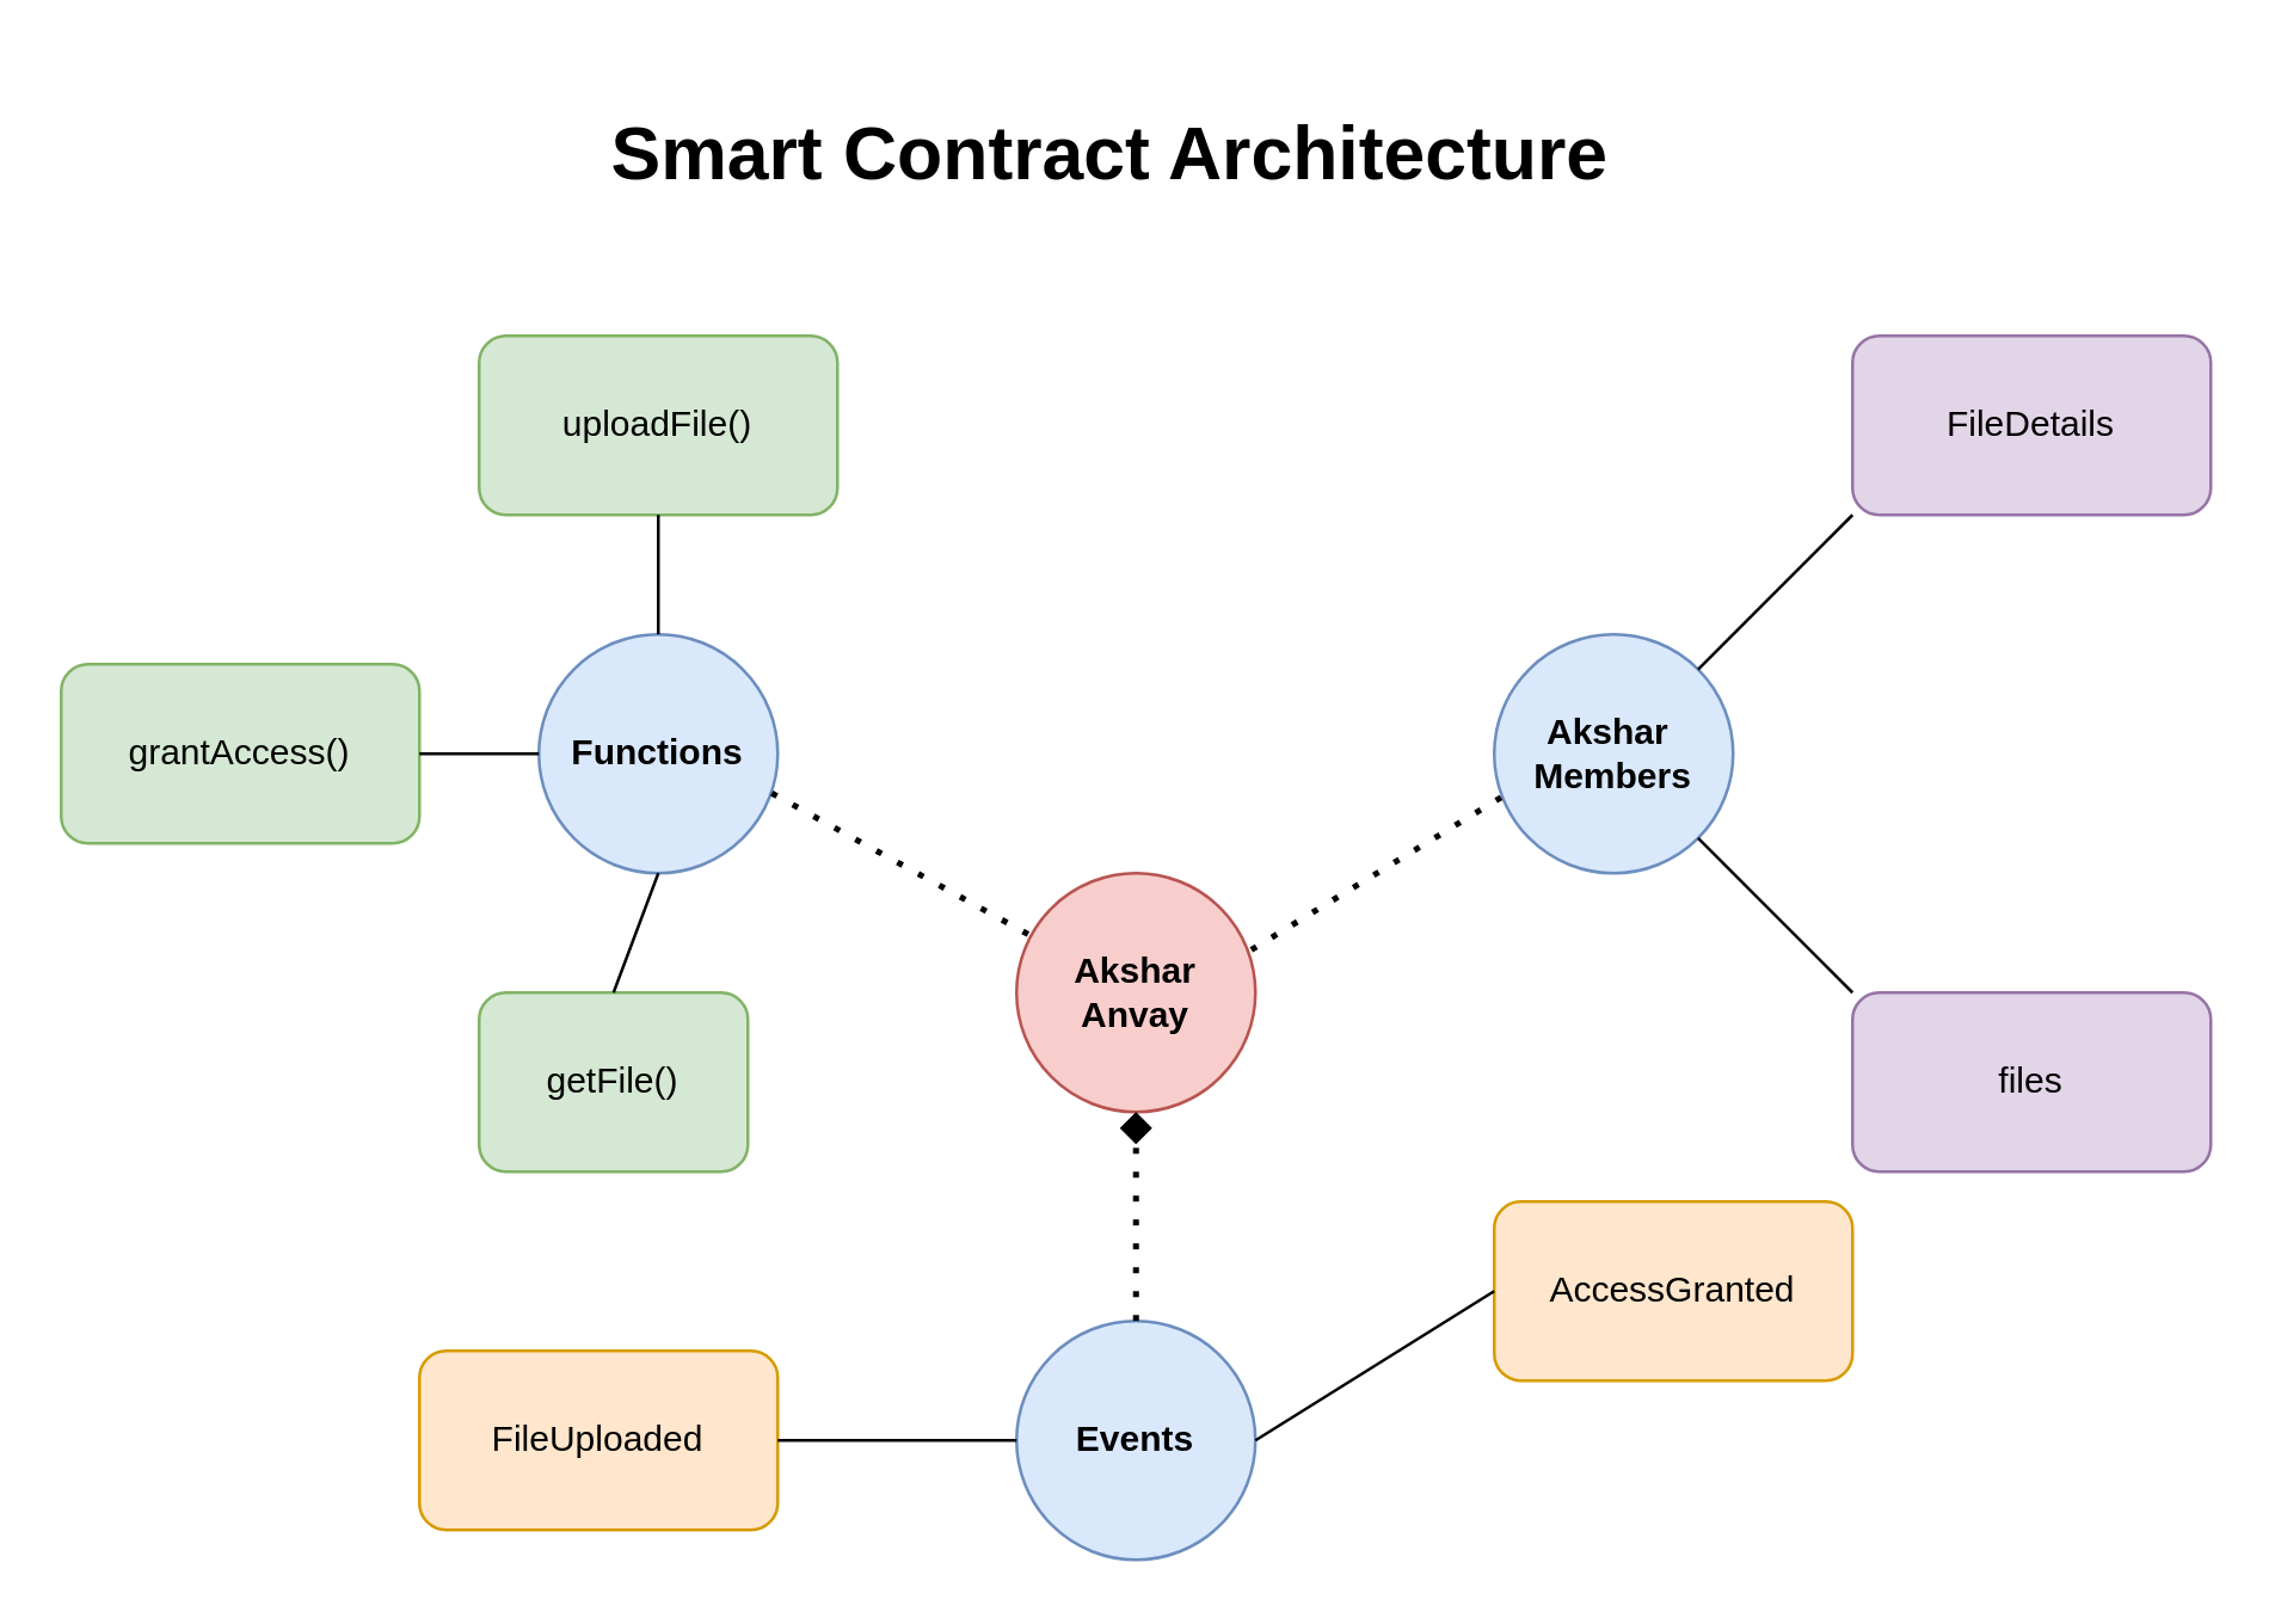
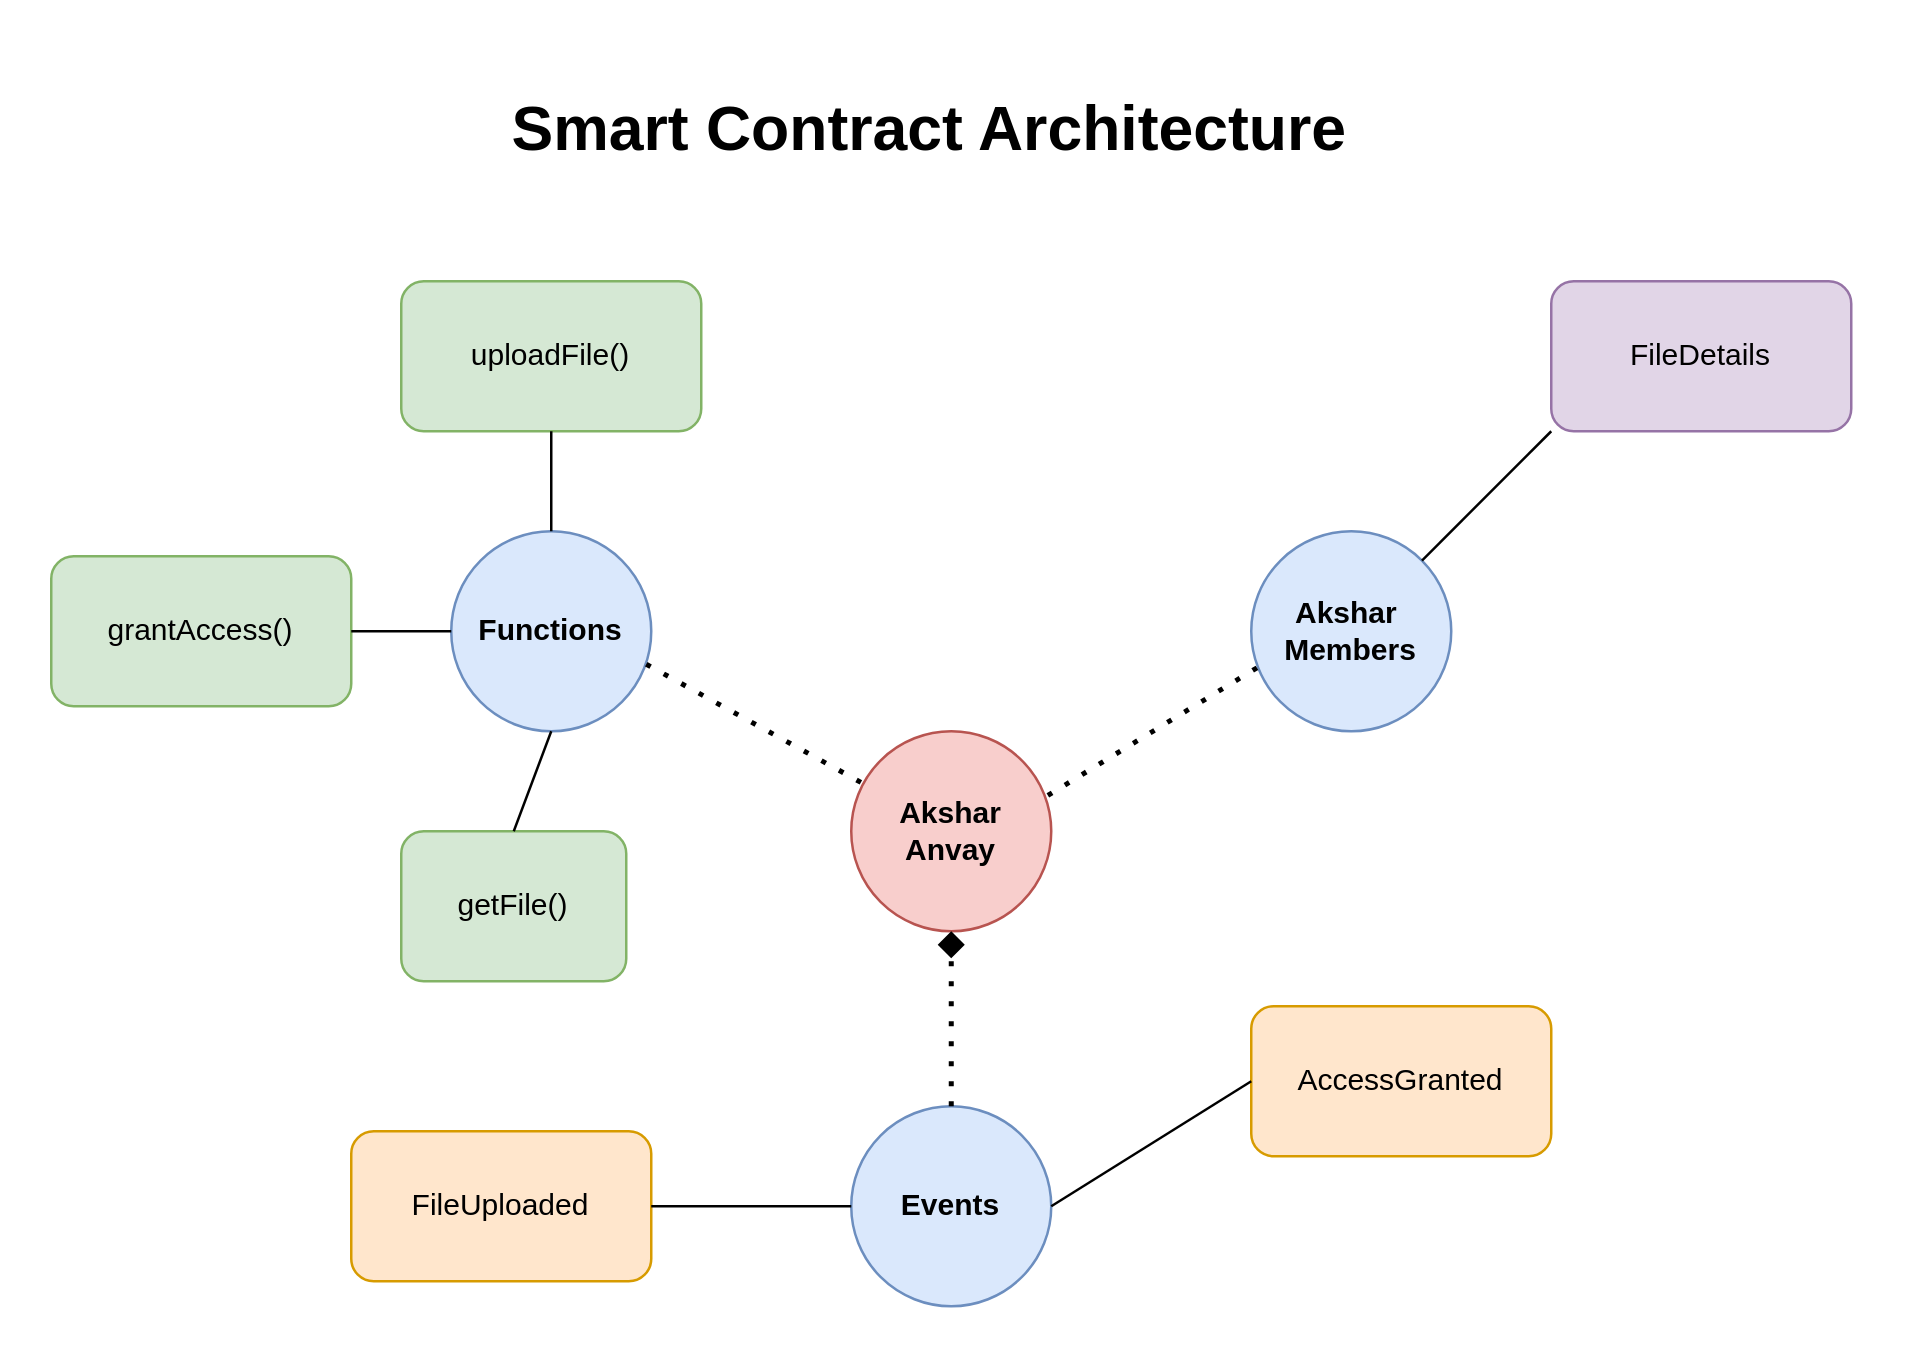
  <mxCell id="0" />
  <mxCell id="1" parent="0" />
  <mxCell id="2" value="&lt;div&gt;Akshar&lt;/div&gt;Anvay" style="ellipse;whiteSpace=wrap;html=1;aspect=fixed;fontStyle=1;fillColor=#f8cecc;strokeColor=#b85450;" vertex="1" parent="1"><mxGeometry x="340" y="292" width="80" height="80" as="geometry" /></mxCell>
  <mxCell id="3" value="Akshar&amp;nbsp;&lt;div&gt;&lt;/div&gt;&lt;div&gt;Members&lt;/div&gt;" style="ellipse;whiteSpace=wrap;html=1;aspect=fixed;fontStyle=1;fillColor=#dae8fc;strokeColor=#6c8ebf;" vertex="1" parent="1"><mxGeometry x="500" y="212" width="80" height="80" as="geometry" /></mxCell>
  <mxCell id="4" value="&lt;div&gt;Functions&lt;/div&gt;" style="ellipse;whiteSpace=wrap;html=1;aspect=fixed;fontStyle=1;fillColor=#dae8fc;strokeColor=#6c8ebf;" vertex="1" parent="1"><mxGeometry x="180" y="212" width="80" height="80" as="geometry" /></mxCell>
  <mxCell id="5" value="Events" style="ellipse;whiteSpace=wrap;html=1;aspect=fixed;fontStyle=1;fillColor=#dae8fc;strokeColor=#6c8ebf;" vertex="1" parent="1"><mxGeometry x="340" y="442" width="80" height="80" as="geometry" /></mxCell>
  <mxCell id="6" value="" style="endArrow=diamond;dashed=1;html=1;dashPattern=1 3;strokeWidth=2;rounded=0;entryX=0.5;entryY=1;entryDx=0;entryDy=0;exitX=0.5;exitY=0;exitDx=0;exitDy=0;" edge="1" parent="1" source="5" target="2"><mxGeometry width="50" height="50" relative="1" as="geometry"><mxPoint x="350" y="482" as="sourcePoint" /><mxPoint x="400" y="432" as="targetPoint" /><Array as="points" /></mxGeometry></mxCell>
  <mxCell id="7" value="" style="endArrow=none;dashed=1;html=1;dashPattern=1 3;strokeWidth=2;rounded=0;exitX=0.983;exitY=0.321;exitDx=0;exitDy=0;exitPerimeter=0;entryX=0.036;entryY=0.678;entryDx=0;entryDy=0;entryPerimeter=0;" edge="1" parent="1" source="2" target="3"><mxGeometry width="50" height="50" relative="1" as="geometry"><mxPoint x="390" y="402" as="sourcePoint" /><mxPoint x="440" y="352" as="targetPoint" /></mxGeometry></mxCell>
  <mxCell id="8" value="" style="endArrow=none;dashed=1;html=1;dashPattern=1 3;strokeWidth=2;rounded=0;exitX=0.975;exitY=0.665;exitDx=0;exitDy=0;exitPerimeter=0;" edge="1" parent="1" source="4" target="2"><mxGeometry width="50" height="50" relative="1" as="geometry"><mxPoint x="320" y="312" as="sourcePoint" /><mxPoint x="370" y="262" as="targetPoint" /></mxGeometry></mxCell>
  <mxCell id="9" value="uploadFile()" style="rounded=1;whiteSpace=wrap;html=1;fillColor=#d5e8d4;strokeColor=#82b366;" vertex="1" parent="1"><mxGeometry x="160" y="112" width="120" height="60" as="geometry" /></mxCell>
  <mxCell id="10" value="grantAccess()" style="rounded=1;whiteSpace=wrap;html=1;fillColor=#d5e8d4;strokeColor=#82b366;" vertex="1" parent="1"><mxGeometry x="20" y="222" width="120" height="60" as="geometry" /></mxCell>
  <mxCell id="11" value="getFile()" style="rounded=1;whiteSpace=wrap;html=1;fillColor=#d5e8d4;strokeColor=#82b366;" vertex="1" parent="1"><mxGeometry x="160" y="332" width="90" height="60" as="geometry" /></mxCell>
  <mxCell id="12" value="" style="endArrow=none;html=1;rounded=0;entryX=0;entryY=0.5;entryDx=0;entryDy=0;exitX=1;exitY=0.5;exitDx=0;exitDy=0;" edge="1" parent="1" source="10" target="4"><mxGeometry width="50" height="50" relative="1" as="geometry"><mxPoint x="400" y="352" as="sourcePoint" /><mxPoint x="450" y="302" as="targetPoint" /></mxGeometry></mxCell>
  <mxCell id="13" value="" style="endArrow=none;html=1;rounded=0;entryX=0.5;entryY=1;entryDx=0;entryDy=0;exitX=0.5;exitY=0;exitDx=0;exitDy=0;" edge="1" parent="1" source="11" target="4"><mxGeometry width="50" height="50" relative="1" as="geometry"><mxPoint x="400" y="352" as="sourcePoint" /><mxPoint x="450" y="302" as="targetPoint" /></mxGeometry></mxCell>
  <mxCell id="14" value="" style="endArrow=none;html=1;rounded=0;exitX=0.5;exitY=0;exitDx=0;exitDy=0;entryX=0.5;entryY=1;entryDx=0;entryDy=0;" edge="1" parent="1" source="4" target="9"><mxGeometry width="50" height="50" relative="1" as="geometry"><mxPoint x="400" y="262" as="sourcePoint" /><mxPoint x="450" y="212" as="targetPoint" /></mxGeometry></mxCell>
  <mxCell id="15" value="FileDetails" style="rounded=1;whiteSpace=wrap;html=1;fillColor=#e1d5e7;strokeColor=#9673a6;" vertex="1" parent="1"><mxGeometry x="620" y="112" width="120" height="60" as="geometry" /></mxCell>
- <mxCell id="16" value="files" style="rounded=1;whiteSpace=wrap;html=1;fillColor=#e1d5e7;strokeColor=#9673a6;" vertex="1" parent="1"><mxGeometry x="620" y="332" width="120" height="60" as="geometry" /></mxCell>
  <mxCell id="17" value="" style="endArrow=none;html=1;rounded=0;entryX=0;entryY=1;entryDx=0;entryDy=0;exitX=1;exitY=0;exitDx=0;exitDy=0;" edge="1" parent="1" source="3" target="15"><mxGeometry width="50" height="50" relative="1" as="geometry"><mxPoint x="580" y="292" as="sourcePoint" /><mxPoint x="630" y="242" as="targetPoint" /></mxGeometry></mxCell>
- <mxCell id="18" value="" style="endArrow=none;html=1;rounded=0;exitX=1;exitY=1;exitDx=0;exitDy=0;entryX=0;entryY=0;entryDx=0;entryDy=0;" edge="1" parent="1" source="3" target="16"><mxGeometry width="50" height="50" relative="1" as="geometry"><mxPoint x="660" y="252" as="sourcePoint" /><mxPoint x="710" y="202" as="targetPoint" /></mxGeometry></mxCell>
  <mxCell id="19" value="FileUploaded" style="rounded=1;whiteSpace=wrap;html=1;fillColor=#ffe6cc;strokeColor=#d79b00;" vertex="1" parent="1"><mxGeometry x="140" y="452" width="120" height="60" as="geometry" /></mxCell>
  <mxCell id="20" value="AccessGranted" style="rounded=1;whiteSpace=wrap;html=1;fillColor=#ffe6cc;strokeColor=#d79b00;" vertex="1" parent="1"><mxGeometry x="500" y="402" width="120" height="60" as="geometry" /></mxCell>
  <mxCell id="21" value="" style="endArrow=none;html=1;rounded=0;exitX=1;exitY=0.5;exitDx=0;exitDy=0;entryX=0;entryY=0.5;entryDx=0;entryDy=0;" edge="1" parent="1" source="19" target="5"><mxGeometry width="50" height="50" relative="1" as="geometry"><mxPoint x="320" y="432" as="sourcePoint" /><mxPoint x="370" y="382" as="targetPoint" /></mxGeometry></mxCell>
  <mxCell id="22" value="" style="endArrow=none;html=1;rounded=0;exitX=1;exitY=0.5;exitDx=0;exitDy=0;entryX=0;entryY=0.5;entryDx=0;entryDy=0;" edge="1" parent="1" source="5" target="20"><mxGeometry width="50" height="50" relative="1" as="geometry"><mxPoint x="410" y="442" as="sourcePoint" /><mxPoint x="460" y="392" as="targetPoint" /></mxGeometry></mxCell>
  <mxCell id="23" value="Smart Contract Architecture&amp;nbsp;" style="rounded=1;whiteSpace=wrap;html=1;opacity=0;fontSize=25;align=center;fontStyle=1" vertex="1" parent="1"><mxGeometry x="160" y="20" width="430" height="60" as="geometry" /></mxCell>
